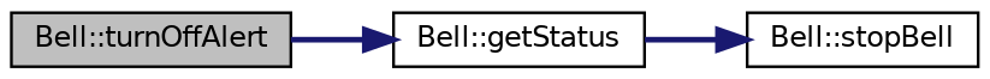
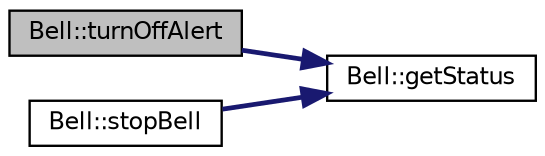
  digraph {
    rankdir=LR
    node [color=black fillcolor=white fontname=Helvetica fontsize=10 shape=record style=filled]
    edge [color=midnightblue fontname=Helvetica fontsize=10 labelfontname=Helvetica labelfontsize=10 style=bold]
    n1 [fillcolor=grey75 fontcolor=black height=0.2 label="Bell::turnOffAlert" width=0.4]
    n2 [height=0.2 label="Bell::getStatus" width=0.4]
    n3 [height=0.2 label="Bell::stopBell" width=0.4]
    n1 -> n2
-   n2 -> n3
+   n3 -> n2
  }
